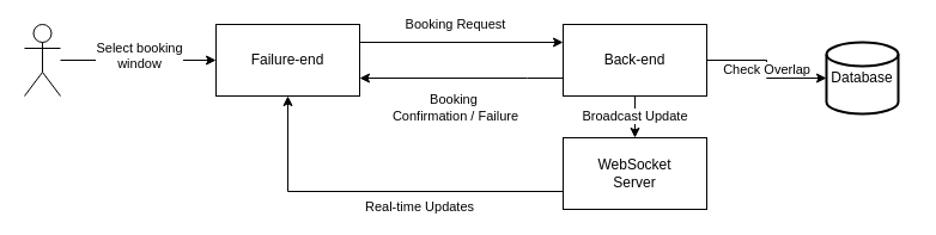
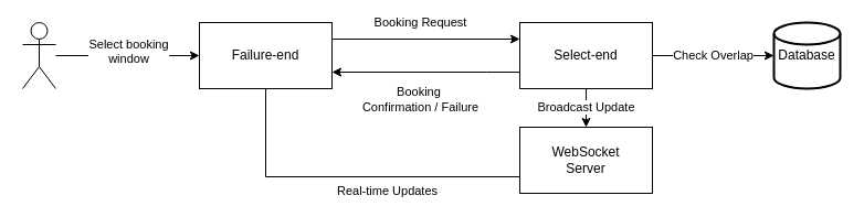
  <mxCell id="0" />
  <mxCell id="1" parent="0" />
  <mxCell id="2" value="&lt;div&gt;Booking Request&lt;/div&gt;" style="edgeStyle=orthogonalEdgeStyle;rounded=0;orthogonalLoop=1;jettySize=auto;html=1;entryX=0;entryY=0.25;entryDx=0;entryDy=0;exitX=1;exitY=0.25;exitDx=0;exitDy=0;" edge="1" parent="1" source="3" target="9"><mxGeometry x="-0.059" y="15" relative="1" as="geometry"><mxPoint x="300" y="60" as="sourcePoint" /><mxPoint as="offset" /></mxGeometry></mxCell>
  <mxCell id="3" value="Failure-end" style="rounded=0;whiteSpace=wrap;html=1;" vertex="1" parent="1"><mxGeometry x="180" y="20" width="120" height="60" as="geometry" /></mxCell>
  <mxCell id="4" style="edgeStyle=orthogonalEdgeStyle;rounded=0;orthogonalLoop=1;jettySize=auto;html=1;" edge="1" parent="1" source="6" target="3"><mxGeometry relative="1" as="geometry" /></mxCell>
  <mxCell id="5" value="&lt;div&gt;Select booking&lt;/div&gt;&lt;div&gt;window&lt;br&gt;&lt;/div&gt;&lt;div&gt;&lt;br&gt;&lt;/div&gt;" style="edgeLabel;html=1;align=center;verticalAlign=middle;resizable=0;points=[];" vertex="1" connectable="0" parent="4"><mxGeometry y="-2" relative="1" as="geometry"><mxPoint as="offset" /></mxGeometry></mxCell>
  <mxCell id="6" value="" style="shape=umlActor;verticalLabelPosition=bottom;verticalAlign=top;html=1;outlineConnect=0;" vertex="1" parent="1"><mxGeometry x="20" y="20" width="30" height="60" as="geometry" /></mxCell>
  <mxCell id="7" value="Broadcast Update" style="edgeStyle=orthogonalEdgeStyle;rounded=0;orthogonalLoop=1;jettySize=auto;html=1;" edge="1" parent="1" source="9" target="13"><mxGeometry relative="1" as="geometry"><mxPoint x="240" y="320" as="targetPoint" /></mxGeometry></mxCell>
  <mxCell id="8" value="&lt;div&gt;Booking&amp;nbsp;&lt;/div&gt;&lt;div&gt;Confirmation / Failure&lt;/div&gt;" style="edgeStyle=orthogonalEdgeStyle;rounded=0;orthogonalLoop=1;jettySize=auto;html=1;entryX=1;entryY=0.75;entryDx=0;entryDy=0;" edge="1" parent="1" source="9" target="3"><mxGeometry x="0.059" y="25" relative="1" as="geometry"><Array as="points"><mxPoint x="440" y="65" /><mxPoint x="440" y="65" /></Array><mxPoint as="offset" /></mxGeometry></mxCell>
- <mxCell id="9" value="&lt;div&gt;Back-end&lt;/div&gt;" style="rounded=0;whiteSpace=wrap;html=1;" vertex="1" parent="1"><mxGeometry x="470" y="20" width="120" height="60" as="geometry" /></mxCell>
- <mxCell id="10" value="Database" style="strokeWidth=2;html=1;shape=mxgraph.flowchart.database;whiteSpace=wrap;" vertex="1" parent="1"><mxGeometry x="690" y="35" width="60" height="60" as="geometry" /></mxCell>
+ <mxCell id="9" value="&lt;div&gt;Select-end&lt;/div&gt;" style="rounded=0;whiteSpace=wrap;html=1;" vertex="1" parent="1"><mxGeometry x="470" y="20" width="120" height="60" as="geometry" /></mxCell>
+ <mxCell id="10" value="Database" style="strokeWidth=2;html=1;shape=mxgraph.flowchart.database;whiteSpace=wrap;" vertex="1" parent="1"><mxGeometry x="700" y="20" width="60" height="60" as="geometry" /></mxCell>
  <mxCell id="11" value="Check Overlap" style="edgeStyle=orthogonalEdgeStyle;rounded=0;orthogonalLoop=1;jettySize=auto;html=1;entryX=0;entryY=0.5;entryDx=0;entryDy=0;entryPerimeter=0;" edge="1" parent="1" source="9" target="10"><mxGeometry relative="1" as="geometry" /></mxCell>
- <mxCell id="12" value="&lt;div&gt;Real-time Updates&lt;/div&gt;&lt;div&gt;&lt;br&gt;&lt;/div&gt;" style="edgeStyle=orthogonalEdgeStyle;rounded=0;orthogonalLoop=1;jettySize=auto;html=1;entryX=0.5;entryY=1;entryDx=0;entryDy=0;" edge="1" parent="1" source="13" target="3"><mxGeometry x="-0.226" y="20" relative="1" as="geometry"><Array as="points"><mxPoint x="240" y="160" /></Array><mxPoint as="offset" /></mxGeometry></mxCell>
+ <mxCell id="12" value="&lt;div&gt;Real-time Updates&lt;/div&gt;&lt;div&gt;&lt;br&gt;&lt;/div&gt;" style="edgeStyle=orthogonalEdgeStyle;rounded=0;orthogonalLoop=1;jettySize=auto;html=1;entryX=0.5;entryY=1;entryDx=0;entryDy=0;endArrow=none;" edge="1" parent="1" source="13" target="3"><mxGeometry x="-0.226" y="20" relative="1" as="geometry"><Array as="points"><mxPoint x="240" y="160" /></Array><mxPoint as="offset" /></mxGeometry></mxCell>
  <mxCell id="13" value="&lt;div&gt;WebSocket&lt;/div&gt;&lt;div&gt;Server&lt;br&gt;&lt;/div&gt;" style="whiteSpace=wrap;html=1;rounded=0;" vertex="1" parent="1"><mxGeometry x="470" y="115" width="120" height="60" as="geometry" /></mxCell>
